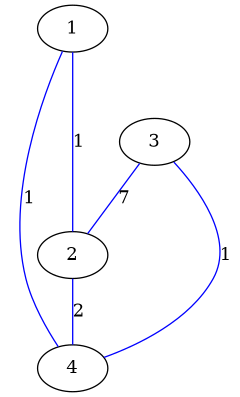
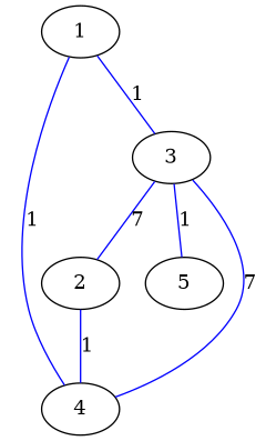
  graph {
    edge [color=blue]
    n1 [label=1]
    n2 [label=2]
    n3 [label=4]
    n4 [label=3]
-   n1 -- n2 [label=1]
+   n5 [label=5]
+   n1 -- n4 [label=1]
    n1 -- n3 [label=1]
-   n2 -- n3 [label=2]
+   n2 -- n3 [label=1]
    n4 -- n2 [label=7]
-   n4 -- n3 [label=1]
+   n4 -- n3 [label=7]
+   n4 -- n5 [label=1]
  }
